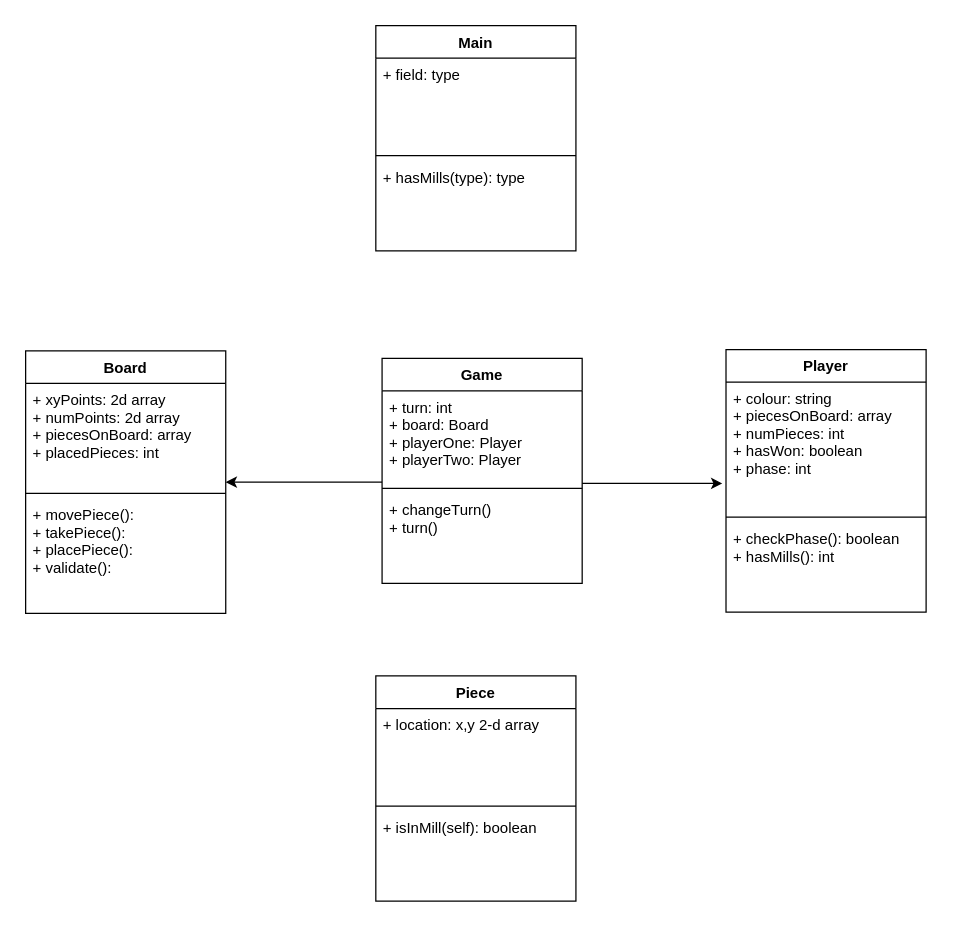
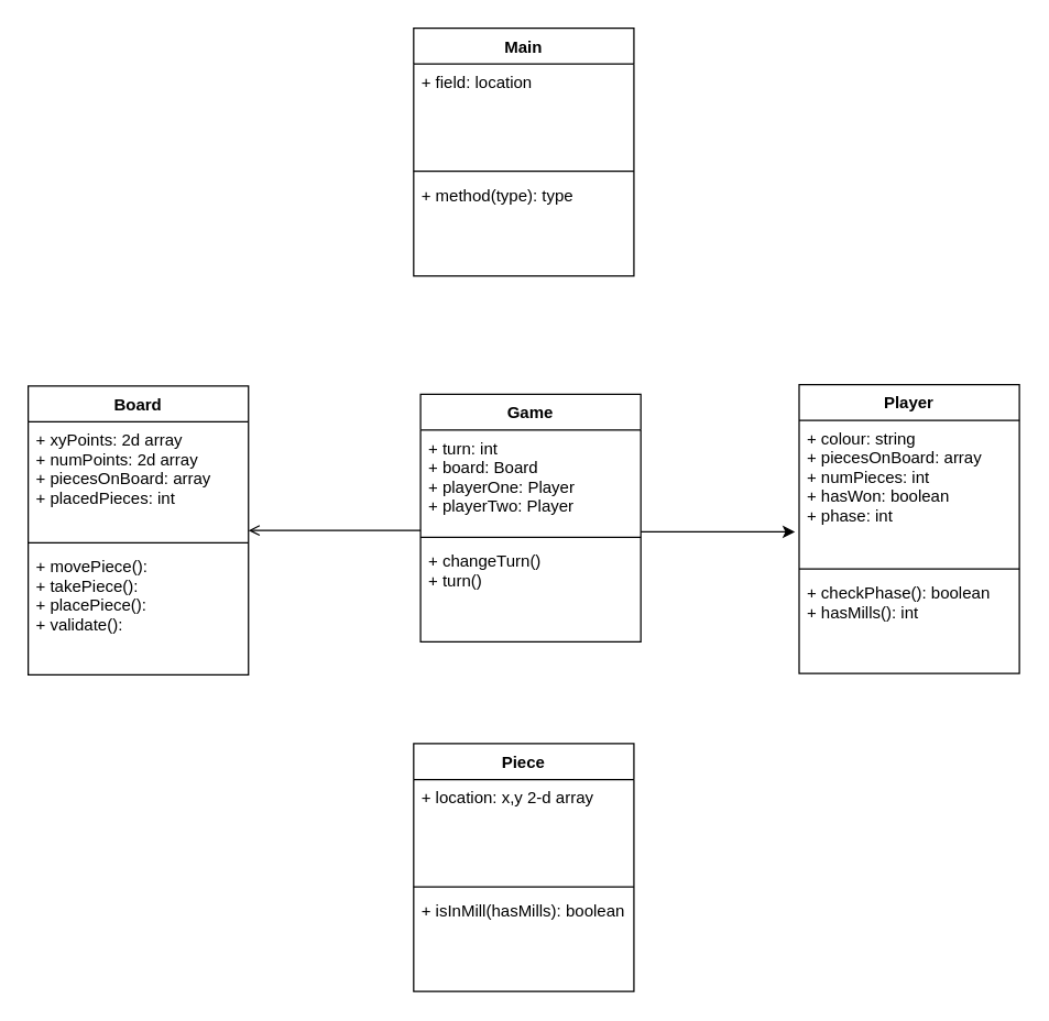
  <mxCell id="0" />
  <mxCell id="1" parent="0" />
- <mxCell id="2" style="edgeStyle=orthogonalEdgeStyle;rounded=0;orthogonalLoop=1;jettySize=auto;html=1;entryX=1;entryY=0.5;entryDx=0;entryDy=0;" edge="1" parent="1" source="4" target="8"><mxGeometry relative="1" as="geometry"><Array as="points"><mxPoint x="280" y="385" /><mxPoint x="280" y="385" /></Array></mxGeometry></mxCell>
+ <mxCell id="2" style="edgeStyle=orthogonalEdgeStyle;rounded=0;orthogonalLoop=1;jettySize=auto;html=1;entryX=1;entryY=0.5;entryDx=0;entryDy=0;endArrow=open;" edge="1" parent="1" source="4" target="8"><mxGeometry relative="1" as="geometry"><Array as="points"><mxPoint x="280" y="385" /><mxPoint x="280" y="385" /></Array></mxGeometry></mxCell>
  <mxCell id="3" style="edgeStyle=orthogonalEdgeStyle;rounded=0;orthogonalLoop=1;jettySize=auto;html=1;" edge="1" parent="1" source="4"><mxGeometry relative="1" as="geometry"><mxPoint x="577" y="386" as="targetPoint" /><Array as="points"><mxPoint x="500" y="386" /><mxPoint x="500" y="386" /></Array></mxGeometry></mxCell>
  <mxCell id="4" value="Game" style="swimlane;fontStyle=1;align=center;verticalAlign=top;childLayout=stackLayout;horizontal=1;startSize=26;horizontalStack=0;resizeParent=1;resizeParentMax=0;resizeLast=0;collapsible=1;marginBottom=0;" vertex="1" parent="1"><mxGeometry x="305" y="286" width="160" height="180" as="geometry" /></mxCell>
  <mxCell id="5" value="+ turn: int&#10;+ board: Board&#10;+ playerOne: Player&#10;+ playerTwo: Player&#10;" style="text;strokeColor=none;fillColor=none;align=left;verticalAlign=top;spacingLeft=4;spacingRight=4;overflow=hidden;rotatable=0;points=[[0,0.5],[1,0.5]];portConstraint=eastwest;" vertex="1" parent="4"><mxGeometry y="26" width="160" height="74" as="geometry" /></mxCell>
  <mxCell id="6" value="" style="line;strokeWidth=1;fillColor=none;align=left;verticalAlign=middle;spacingTop=-1;spacingLeft=3;spacingRight=3;rotatable=0;labelPosition=right;points=[];portConstraint=eastwest;" vertex="1" parent="4"><mxGeometry y="100" width="160" height="8" as="geometry" /></mxCell>
  <mxCell id="7" value="+ changeTurn()&#10;+ turn()&#10;" style="text;strokeColor=none;fillColor=none;align=left;verticalAlign=top;spacingLeft=4;spacingRight=4;overflow=hidden;rotatable=0;points=[[0,0.5],[1,0.5]];portConstraint=eastwest;" vertex="1" parent="4"><mxGeometry y="108" width="160" height="72" as="geometry" /></mxCell>
  <mxCell id="8" value="Board" style="swimlane;fontStyle=1;align=center;verticalAlign=top;childLayout=stackLayout;horizontal=1;startSize=26;horizontalStack=0;resizeParent=1;resizeParentMax=0;resizeLast=0;collapsible=1;marginBottom=0;" vertex="1" parent="1"><mxGeometry x="20" y="280" width="160" height="210" as="geometry" /></mxCell>
  <mxCell id="9" value="+ xyPoints: 2d array&#10;+ numPoints: 2d array&#10;+ piecesOnBoard: array&#10;+ placedPieces: int&#10;" style="text;strokeColor=none;fillColor=none;align=left;verticalAlign=top;spacingLeft=4;spacingRight=4;overflow=hidden;rotatable=0;points=[[0,0.5],[1,0.5]];portConstraint=eastwest;" vertex="1" parent="8"><mxGeometry y="26" width="160" height="84" as="geometry" /></mxCell>
  <mxCell id="10" value="" style="line;strokeWidth=1;fillColor=none;align=left;verticalAlign=middle;spacingTop=-1;spacingLeft=3;spacingRight=3;rotatable=0;labelPosition=right;points=[];portConstraint=eastwest;" vertex="1" parent="8"><mxGeometry y="110" width="160" height="8" as="geometry" /></mxCell>
  <mxCell id="11" value="+ movePiece():&#10;+ takePiece():&#10;+ placePiece():&#10;+ validate():&#10;" style="text;strokeColor=none;fillColor=none;align=left;verticalAlign=top;spacingLeft=4;spacingRight=4;overflow=hidden;rotatable=0;points=[[0,0.5],[1,0.5]];portConstraint=eastwest;" vertex="1" parent="8"><mxGeometry y="118" width="160" height="92" as="geometry" /></mxCell>
  <mxCell id="12" value="Piece" style="swimlane;fontStyle=1;align=center;verticalAlign=top;childLayout=stackLayout;horizontal=1;startSize=26;horizontalStack=0;resizeParent=1;resizeParentMax=0;resizeLast=0;collapsible=1;marginBottom=0;" vertex="1" parent="1"><mxGeometry x="300" y="540" width="160" height="180" as="geometry" /></mxCell>
  <mxCell id="13" value="+ location: x,y 2-d array&#10;" style="text;strokeColor=none;fillColor=none;align=left;verticalAlign=top;spacingLeft=4;spacingRight=4;overflow=hidden;rotatable=0;points=[[0,0.5],[1,0.5]];portConstraint=eastwest;" vertex="1" parent="12"><mxGeometry y="26" width="160" height="74" as="geometry" /></mxCell>
  <mxCell id="14" value="" style="line;strokeWidth=1;fillColor=none;align=left;verticalAlign=middle;spacingTop=-1;spacingLeft=3;spacingRight=3;rotatable=0;labelPosition=right;points=[];portConstraint=eastwest;" vertex="1" parent="12"><mxGeometry y="100" width="160" height="8" as="geometry" /></mxCell>
- <mxCell id="15" value="+ isInMill(self): boolean" style="text;strokeColor=none;fillColor=none;align=left;verticalAlign=top;spacingLeft=4;spacingRight=4;overflow=hidden;rotatable=0;points=[[0,0.5],[1,0.5]];portConstraint=eastwest;" vertex="1" parent="12"><mxGeometry y="108" width="160" height="72" as="geometry" /></mxCell>
+ <mxCell id="15" value="+ isInMill(hasMills): boolean" style="text;strokeColor=none;fillColor=none;align=left;verticalAlign=top;spacingLeft=4;spacingRight=4;overflow=hidden;rotatable=0;points=[[0,0.5],[1,0.5]];portConstraint=eastwest;" vertex="1" parent="12"><mxGeometry y="108" width="160" height="72" as="geometry" /></mxCell>
  <mxCell id="16" value="Player" style="swimlane;fontStyle=1;align=center;verticalAlign=top;childLayout=stackLayout;horizontal=1;startSize=26;horizontalStack=0;resizeParent=1;resizeParentMax=0;resizeLast=0;collapsible=1;marginBottom=0;" vertex="1" parent="1"><mxGeometry x="580" y="279" width="160" height="210" as="geometry" /></mxCell>
  <mxCell id="17" value="+ colour: string&#10;+ piecesOnBoard: array&#10;+ numPieces: int&#10;+ hasWon: boolean&#10;+ phase: int&#10;" style="text;strokeColor=none;fillColor=none;align=left;verticalAlign=top;spacingLeft=4;spacingRight=4;overflow=hidden;rotatable=0;points=[[0,0.5],[1,0.5]];portConstraint=eastwest;" vertex="1" parent="16"><mxGeometry y="26" width="160" height="104" as="geometry" /></mxCell>
  <mxCell id="18" value="" style="line;strokeWidth=1;fillColor=none;align=left;verticalAlign=middle;spacingTop=-1;spacingLeft=3;spacingRight=3;rotatable=0;labelPosition=right;points=[];portConstraint=eastwest;" vertex="1" parent="16"><mxGeometry y="130" width="160" height="8" as="geometry" /></mxCell>
  <mxCell id="19" value="+ checkPhase(): boolean&#10;+ hasMills(): int" style="text;strokeColor=none;fillColor=none;align=left;verticalAlign=top;spacingLeft=4;spacingRight=4;overflow=hidden;rotatable=0;points=[[0,0.5],[1,0.5]];portConstraint=eastwest;" vertex="1" parent="16"><mxGeometry y="138" width="160" height="72" as="geometry" /></mxCell>
  <mxCell id="20" value="Main&#10;" style="swimlane;fontStyle=1;align=center;verticalAlign=top;childLayout=stackLayout;horizontal=1;startSize=26;horizontalStack=0;resizeParent=1;resizeParentMax=0;resizeLast=0;collapsible=1;marginBottom=0;" vertex="1" parent="1"><mxGeometry x="300" y="20" width="160" height="180" as="geometry" /></mxCell>
- <mxCell id="21" value="+ field: type" style="text;strokeColor=none;fillColor=none;align=left;verticalAlign=top;spacingLeft=4;spacingRight=4;overflow=hidden;rotatable=0;points=[[0,0.5],[1,0.5]];portConstraint=eastwest;" vertex="1" parent="20"><mxGeometry y="26" width="160" height="74" as="geometry" /></mxCell>
+ <mxCell id="21" value="+ field: location" style="text;strokeColor=none;fillColor=none;align=left;verticalAlign=top;spacingLeft=4;spacingRight=4;overflow=hidden;rotatable=0;points=[[0,0.5],[1,0.5]];portConstraint=eastwest;" vertex="1" parent="20"><mxGeometry y="26" width="160" height="74" as="geometry" /></mxCell>
  <mxCell id="22" value="" style="line;strokeWidth=1;fillColor=none;align=left;verticalAlign=middle;spacingTop=-1;spacingLeft=3;spacingRight=3;rotatable=0;labelPosition=right;points=[];portConstraint=eastwest;" vertex="1" parent="20"><mxGeometry y="100" width="160" height="8" as="geometry" /></mxCell>
- <mxCell id="23" value="+ hasMills(type): type" style="text;strokeColor=none;fillColor=none;align=left;verticalAlign=top;spacingLeft=4;spacingRight=4;overflow=hidden;rotatable=0;points=[[0,0.5],[1,0.5]];portConstraint=eastwest;" vertex="1" parent="20"><mxGeometry y="108" width="160" height="72" as="geometry" /></mxCell>
+ <mxCell id="23" value="+ method(type): type" style="text;strokeColor=none;fillColor=none;align=left;verticalAlign=top;spacingLeft=4;spacingRight=4;overflow=hidden;rotatable=0;points=[[0,0.5],[1,0.5]];portConstraint=eastwest;" vertex="1" parent="20"><mxGeometry y="108" width="160" height="72" as="geometry" /></mxCell>
